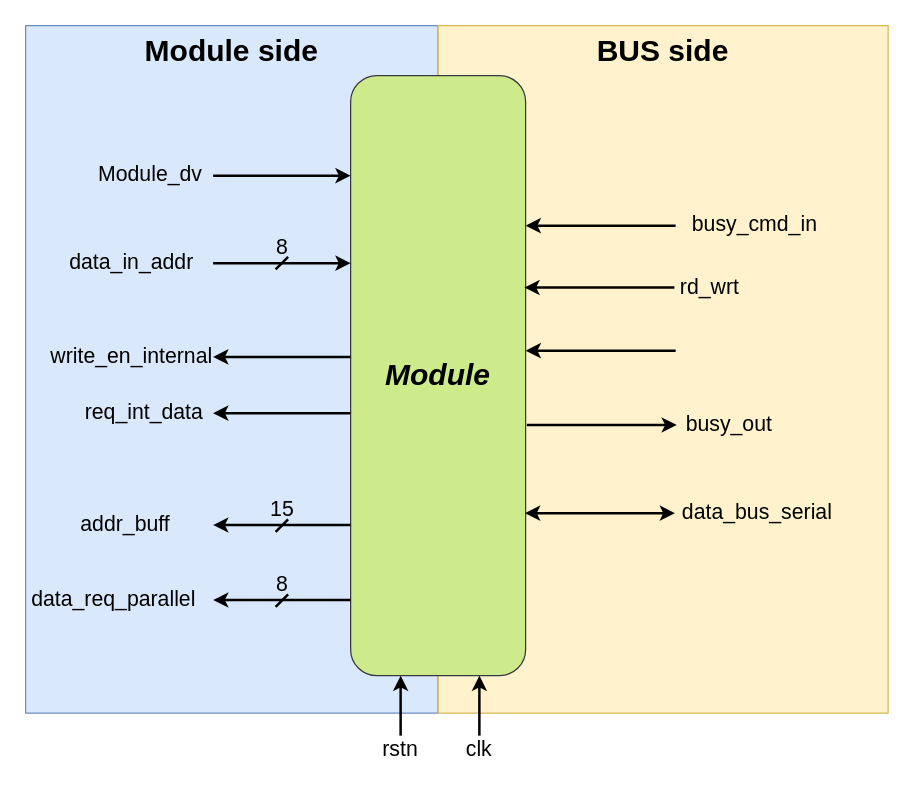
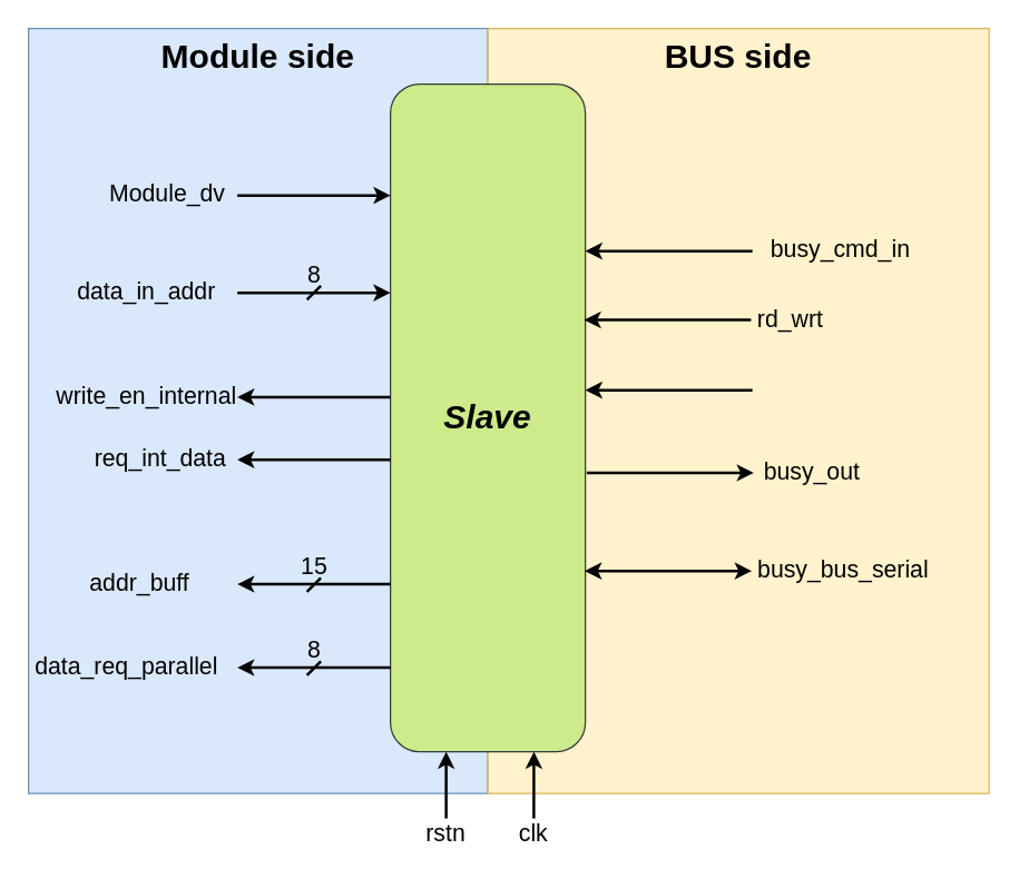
  <mxCell id="0" />
  <mxCell id="1" parent="0" />
  <mxCell id="2" value="Module side" style="rounded=0;whiteSpace=wrap;html=1;strokeColor=#6c8ebf;fontSize=24;fillColor=#dae8fc;verticalAlign=top;fontStyle=1" parent="1" vertex="1"><mxGeometry x="20" y="20" width="330" height="550" as="geometry" /></mxCell>
  <mxCell id="3" value="BUS side" style="rounded=0;whiteSpace=wrap;html=1;strokeColor=#d6b656;fontSize=24;fillColor=#fff2cc;verticalAlign=top;fontStyle=1" parent="1" vertex="1"><mxGeometry x="350" y="20" width="360" height="550" as="geometry" /></mxCell>
- <mxCell id="4" value="&lt;i&gt;&lt;b&gt;&lt;font style=&quot;font-size: 24px&quot;&gt;Module&lt;/font&gt;&lt;/b&gt;&lt;/i&gt;" style="rounded=1;whiteSpace=wrap;html=1;fillColor=#cdeb8b;strokeColor=#36393d;" parent="1" vertex="1"><mxGeometry x="280" y="60" width="140" height="480" as="geometry" /></mxCell>
+ <mxCell id="4" value="&lt;i&gt;&lt;b&gt;&lt;font style=&quot;font-size: 24px&quot;&gt;Slave&lt;/font&gt;&lt;/b&gt;&lt;/i&gt;" style="rounded=1;whiteSpace=wrap;html=1;fillColor=#cdeb8b;strokeColor=#36393d;" parent="1" vertex="1"><mxGeometry x="280" y="60" width="140" height="480" as="geometry" /></mxCell>
  <mxCell id="5" value="" style="endArrow=classic;html=1;exitX=1;exitY=0.5;exitDx=0;exitDy=0;strokeWidth=2;" parent="1" edge="1"><mxGeometry width="50" height="50" relative="1" as="geometry"><mxPoint x="421" y="339.5" as="sourcePoint" /><mxPoint x="541" y="339.5" as="targetPoint" /></mxGeometry></mxCell>
  <mxCell id="6" value="" style="endArrow=classic;html=1;exitX=1;exitY=0.5;exitDx=0;exitDy=0;strokeWidth=2;" parent="1" edge="1"><mxGeometry width="50" height="50" relative="1" as="geometry"><mxPoint x="540" y="180" as="sourcePoint" /><mxPoint x="420" y="180" as="targetPoint" /><Array as="points"><mxPoint x="470" y="180" /></Array></mxGeometry></mxCell>
  <mxCell id="7" value="" style="endArrow=classic;html=1;exitX=1;exitY=0.5;exitDx=0;exitDy=0;startArrow=classic;startFill=1;strokeWidth=2;" parent="1" edge="1"><mxGeometry width="50" height="50" relative="1" as="geometry"><mxPoint x="539.5" y="410" as="sourcePoint" /><mxPoint x="419.5" y="410" as="targetPoint" /></mxGeometry></mxCell>
  <mxCell id="8" value="" style="endArrow=classic;html=1;exitX=0;exitY=0.5;exitDx=0;exitDy=0;strokeWidth=2;" parent="1" edge="1"><mxGeometry width="50" height="50" relative="1" as="geometry"><mxPoint x="170" y="140" as="sourcePoint" /><mxPoint x="280" y="140" as="targetPoint" /></mxGeometry></mxCell>
  <mxCell id="9" value="&lt;span style=&quot;&quot;&gt;&lt;font style=&quot;font-size: 17px&quot;&gt;8&lt;/font&gt;&lt;/span&gt;" style="endArrow=classic;html=1;exitX=0;exitY=0.5;exitDx=0;exitDy=0;strokeWidth=2;verticalAlign=bottom;labelBackgroundColor=none;" parent="1" edge="1"><mxGeometry width="50" height="50" relative="1" as="geometry"><mxPoint x="170" y="210" as="sourcePoint" /><mxPoint x="280" y="210" as="targetPoint" /></mxGeometry></mxCell>
  <mxCell id="10" value="&lt;font style=&quot;font-size: 17px&quot;&gt;15&lt;/font&gt;" style="endArrow=classic;html=1;exitX=0;exitY=0.5;exitDx=0;exitDy=0;strokeWidth=2;verticalAlign=bottom;labelBackgroundColor=none;" parent="1" edge="1"><mxGeometry width="50" height="50" relative="1" as="geometry"><mxPoint x="280" y="419.5" as="sourcePoint" /><mxPoint x="170" y="419.5" as="targetPoint" /></mxGeometry></mxCell>
  <mxCell id="11" value="" style="endArrow=classic;html=1;entryX=0.365;entryY=1.004;entryDx=0;entryDy=0;entryPerimeter=0;strokeWidth=2;" parent="1" edge="1"><mxGeometry width="50" height="50" relative="1" as="geometry"><mxPoint x="383" y="588" as="sourcePoint" /><mxPoint x="383" y="540" as="targetPoint" /></mxGeometry></mxCell>
  <mxCell id="12" value="" style="endArrow=classic;html=1;entryX=0.365;entryY=1.004;entryDx=0;entryDy=0;entryPerimeter=0;strokeWidth=2;" parent="1" edge="1"><mxGeometry width="50" height="50" relative="1" as="geometry"><mxPoint x="320" y="588" as="sourcePoint" /><mxPoint x="320" y="540" as="targetPoint" /></mxGeometry></mxCell>
  <mxCell id="13" value="&lt;font style=&quot;font-size: 17px&quot;&gt;rstn&lt;/font&gt;" style="text;html=1;strokeColor=none;fillColor=none;align=center;verticalAlign=middle;whiteSpace=wrap;rounded=0;" parent="1" vertex="1"><mxGeometry x="300" y="590" width="40" height="20" as="geometry" /></mxCell>
  <mxCell id="14" value="&lt;font style=&quot;font-size: 17px&quot;&gt;clk&lt;/font&gt;" style="text;html=1;strokeColor=none;fillColor=none;align=center;verticalAlign=middle;whiteSpace=wrap;rounded=0;" parent="1" vertex="1"><mxGeometry x="363" y="590" width="40" height="20" as="geometry" /></mxCell>
  <mxCell id="15" value="rd_wrt" style="text;html=1;strokeColor=none;fillColor=none;align=center;verticalAlign=middle;whiteSpace=wrap;rounded=0;fontSize=17;" parent="1" vertex="1"><mxGeometry x="539" y="220" width="57" height="20" as="geometry" /></mxCell>
- <mxCell id="16" value="&lt;font style=&quot;font-size: 17px&quot;&gt;data_bus_serial&lt;/font&gt;" style="text;html=1;strokeColor=none;fillColor=none;align=center;verticalAlign=middle;whiteSpace=wrap;rounded=0;" parent="1" vertex="1"><mxGeometry x="551.5" y="400" width="107" height="20" as="geometry" /></mxCell>
+ <mxCell id="16" value="&lt;font style=&quot;font-size: 17px&quot;&gt;busy_bus_serial&lt;/font&gt;" style="text;html=1;strokeColor=none;fillColor=none;align=center;verticalAlign=middle;whiteSpace=wrap;rounded=0;" parent="1" vertex="1"><mxGeometry x="551.5" y="400" width="107" height="20" as="geometry" /></mxCell>
  <mxCell id="17" value="Module_dv" style="text;html=1;strokeColor=none;fillColor=none;align=center;verticalAlign=middle;whiteSpace=wrap;rounded=0;fontSize=17;" parent="1" vertex="1"><mxGeometry x="100" y="130" width="40" height="20" as="geometry" /></mxCell>
  <mxCell id="18" value="busy_out" style="text;html=1;strokeColor=none;fillColor=none;align=center;verticalAlign=middle;whiteSpace=wrap;rounded=0;fontSize=17;" parent="1" vertex="1"><mxGeometry x="563" y="330" width="40" height="20" as="geometry" /></mxCell>
  <mxCell id="19" value="&lt;font style=&quot;font-size: 17px&quot;&gt;busy_cmd_in&lt;/font&gt;" style="text;html=1;strokeColor=none;fillColor=none;align=center;verticalAlign=middle;whiteSpace=wrap;rounded=0;" parent="1" vertex="1"><mxGeometry x="549.5" y="170" width="107" height="20" as="geometry" /></mxCell>
  <mxCell id="20" value="addr_buff" style="text;html=1;strokeColor=none;fillColor=none;align=center;verticalAlign=middle;whiteSpace=wrap;rounded=0;fontSize=17;" parent="1" vertex="1"><mxGeometry x="40" y="410" width="120" height="20" as="geometry" /></mxCell>
  <mxCell id="21" value="data_in_addr" style="text;html=1;strokeColor=none;fillColor=none;align=center;verticalAlign=middle;whiteSpace=wrap;rounded=0;fontSize=17;" parent="1" vertex="1"><mxGeometry x="50" y="200" width="110" height="20" as="geometry" /></mxCell>
  <mxCell id="22" value="write_en_internal" style="text;html=1;strokeColor=none;fillColor=none;align=center;verticalAlign=middle;whiteSpace=wrap;rounded=0;fontSize=17;" parent="1" vertex="1"><mxGeometry x="40" y="275" width="130" height="20" as="geometry" /></mxCell>
  <mxCell id="23" value="" style="endArrow=classic;html=1;exitX=0;exitY=0.5;exitDx=0;exitDy=0;strokeWidth=2;" parent="1" edge="1"><mxGeometry width="50" height="50" relative="1" as="geometry"><mxPoint x="280" y="285" as="sourcePoint" /><mxPoint x="170" y="285" as="targetPoint" /></mxGeometry></mxCell>
  <mxCell id="24" value="" style="endArrow=none;html=1;labelBackgroundColor=none;strokeWidth=2;fontSize=24;" parent="1" edge="1"><mxGeometry width="50" height="50" relative="1" as="geometry"><mxPoint x="220" y="425" as="sourcePoint" /><mxPoint x="230" y="415" as="targetPoint" /></mxGeometry></mxCell>
  <mxCell id="25" value="" style="endArrow=none;html=1;labelBackgroundColor=none;strokeWidth=2;fontSize=24;" parent="1" edge="1"><mxGeometry width="50" height="50" relative="1" as="geometry"><mxPoint x="220" y="215" as="sourcePoint" /><mxPoint x="230" y="205" as="targetPoint" /></mxGeometry></mxCell>
  <mxCell id="26" value="req_int_data" style="text;html=1;strokeColor=none;fillColor=none;align=center;verticalAlign=middle;whiteSpace=wrap;rounded=0;fontSize=17;" vertex="1" parent="1"><mxGeometry x="65" y="320" width="100" height="20" as="geometry" /></mxCell>
  <mxCell id="27" value="" style="endArrow=classic;html=1;exitX=0;exitY=0.5;exitDx=0;exitDy=0;strokeWidth=2;" edge="1" parent="1"><mxGeometry width="50" height="50" relative="1" as="geometry"><mxPoint x="280" y="330" as="sourcePoint" /><mxPoint x="170" y="330" as="targetPoint" /></mxGeometry></mxCell>
  <mxCell id="28" value="&lt;font style=&quot;font-size: 17px&quot;&gt;8&lt;/font&gt;" style="endArrow=classic;html=1;exitX=0;exitY=0.5;exitDx=0;exitDy=0;strokeWidth=2;verticalAlign=bottom;labelBackgroundColor=none;" edge="1" parent="1"><mxGeometry width="50" height="50" relative="1" as="geometry"><mxPoint x="280" y="479.5" as="sourcePoint" /><mxPoint x="170" y="479.5" as="targetPoint" /></mxGeometry></mxCell>
  <mxCell id="29" value="data_req_parallel&amp;nbsp;" style="text;html=1;strokeColor=none;fillColor=none;align=center;verticalAlign=middle;whiteSpace=wrap;rounded=0;fontSize=17;" vertex="1" parent="1"><mxGeometry x="30" y="470" width="126" height="20" as="geometry" /></mxCell>
  <mxCell id="30" value="" style="endArrow=none;html=1;labelBackgroundColor=none;strokeWidth=2;fontSize=24;" edge="1" parent="1"><mxGeometry width="50" height="50" relative="1" as="geometry"><mxPoint x="220" y="485" as="sourcePoint" /><mxPoint x="230" y="475" as="targetPoint" /></mxGeometry></mxCell>
  <mxCell id="31" value="" style="endArrow=classic;html=1;exitX=1;exitY=0.5;exitDx=0;exitDy=0;strokeWidth=2;" edge="1" parent="1"><mxGeometry width="50" height="50" relative="1" as="geometry"><mxPoint x="539" y="229.5" as="sourcePoint" /><mxPoint x="419" y="229.5" as="targetPoint" /></mxGeometry></mxCell>
  <mxCell id="32" value="" style="endArrow=classic;html=1;exitX=1;exitY=0.5;exitDx=0;exitDy=0;strokeWidth=2;" edge="1" parent="1"><mxGeometry width="50" height="50" relative="1" as="geometry"><mxPoint x="540" y="280" as="sourcePoint" /><mxPoint x="420" y="280" as="targetPoint" /></mxGeometry></mxCell>
